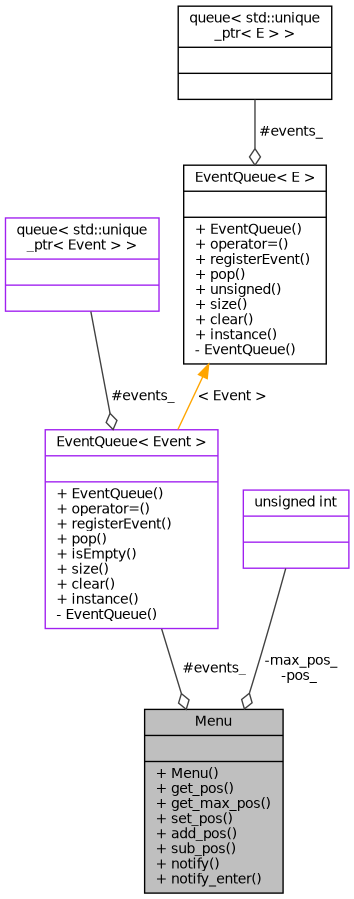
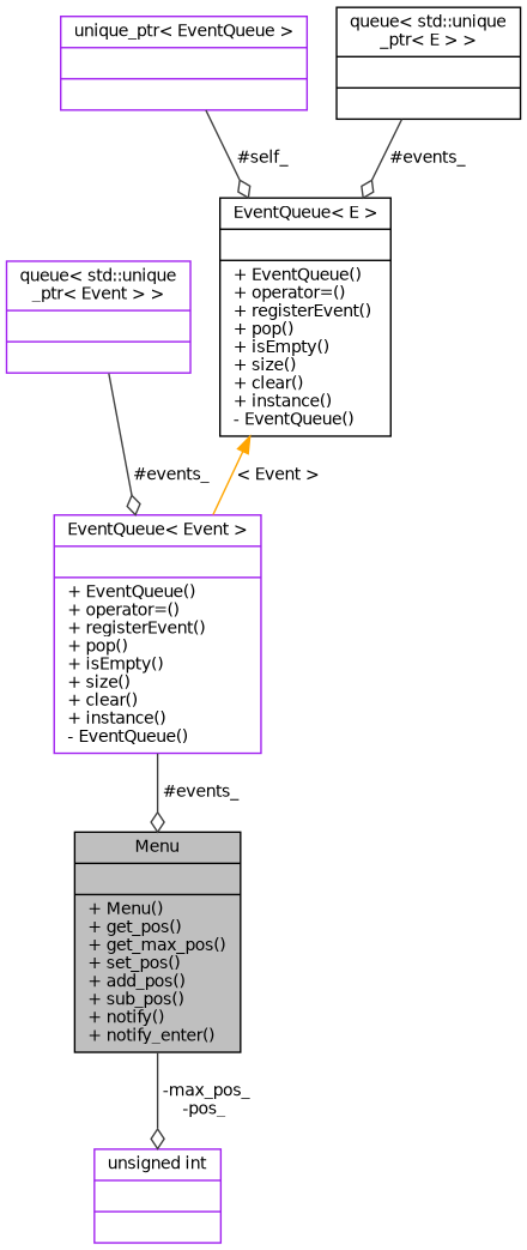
  digraph {
    node [color=purple fontname=Helvetica fontsize=10 shape=record]
    edge [arrowhead=odiamond color=grey25 fontname=Helvetica fontsize=10 labelfontname=Helvetica labelfontsize=10 style=solid]
    n1 [color=black fillcolor=grey75 fontcolor=black height=0.2 label="{Menu\n||+ Menu()\l+ get_pos()\l+ get_max_pos()\l+ set_pos()\l+ add_pos()\l+ sub_pos()\l+ notify()\l+ notify_enter()\l}" style=filled width=0.4]
    n2 [height=0.2 label="{EventQueue\< Event \>\n||+ EventQueue()\l+ operator=()\l+ registerEvent()\l+ pop()\l+ isEmpty()\l+ size()\l+ clear()\l+ instance()\l- EventQueue()\l}" width=0.4]
    n3 [height=0.2 label="{queue\< std::unique\l_ptr\< Event \> \>\n||}" width=0.4]
-   n5 [color=black height=0.2 label="{EventQueue\< E \>\n||+ EventQueue()\l+ operator=()\l+ registerEvent()\l+ pop()\l+ unsigned()\l+ size()\l+ clear()\l+ instance()\l- EventQueue()\l}" width=0.4]
+   n4 [height=0.2 label="{unique_ptr\< EventQueue \>\n||}" width=0.4]
+   n5 [color=black height=0.2 label="{EventQueue\< E \>\n||+ EventQueue()\l+ operator=()\l+ registerEvent()\l+ pop()\l+ isEmpty()\l+ size()\l+ clear()\l+ instance()\l- EventQueue()\l}" width=0.4]
    n6 [color=black height=0.2 label="{queue\< std::unique\l_ptr\< E \> \>\n||}" width=0.4]
    n7 [height=0.2 label="{unsigned int\n||}" width=0.4]
    n2 -> n1 [label=" #events_"]
    n3 -> n2 [label=" #events_"]
+   n4 -> n5 [label=" #self_"]
    n5 -> n2 [color=orange dir=back label=" \< Event \>" arrowhead=""]
    n6 -> n5 [label=" #events_"]
-   n7 -> n1 [label=" -max_pos_\n-pos_"]
+   n1 -> n7 [label=" -max_pos_\n-pos_"]
  }
